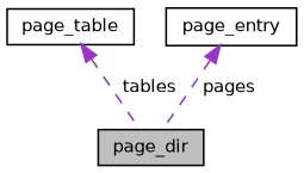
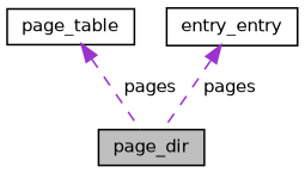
  digraph {
    node [color=black fillcolor=white fontname=Helvetica fontsize=10 shape=record style=filled]
    edge [color=darkorchid3 dir=back fontname=Helvetica fontsize=10 labelfontname=Helvetica labelfontsize=10 style=dashed]
    n1 [fillcolor=grey75 fontcolor=black height=0.2 label=page_dir width=0.4]
    n2 [height=0.2 label=page_table width=0.4]
-   n3 [height=0.2 label=page_entry width=0.4]
-   n2 -> n1 [label=" tables"]
+   n3 [height=0.2 label=entry_entry width=0.4]
+   n2 -> n1 [label=" pages"]
    n3 -> n1 [label=" pages"]
  }
